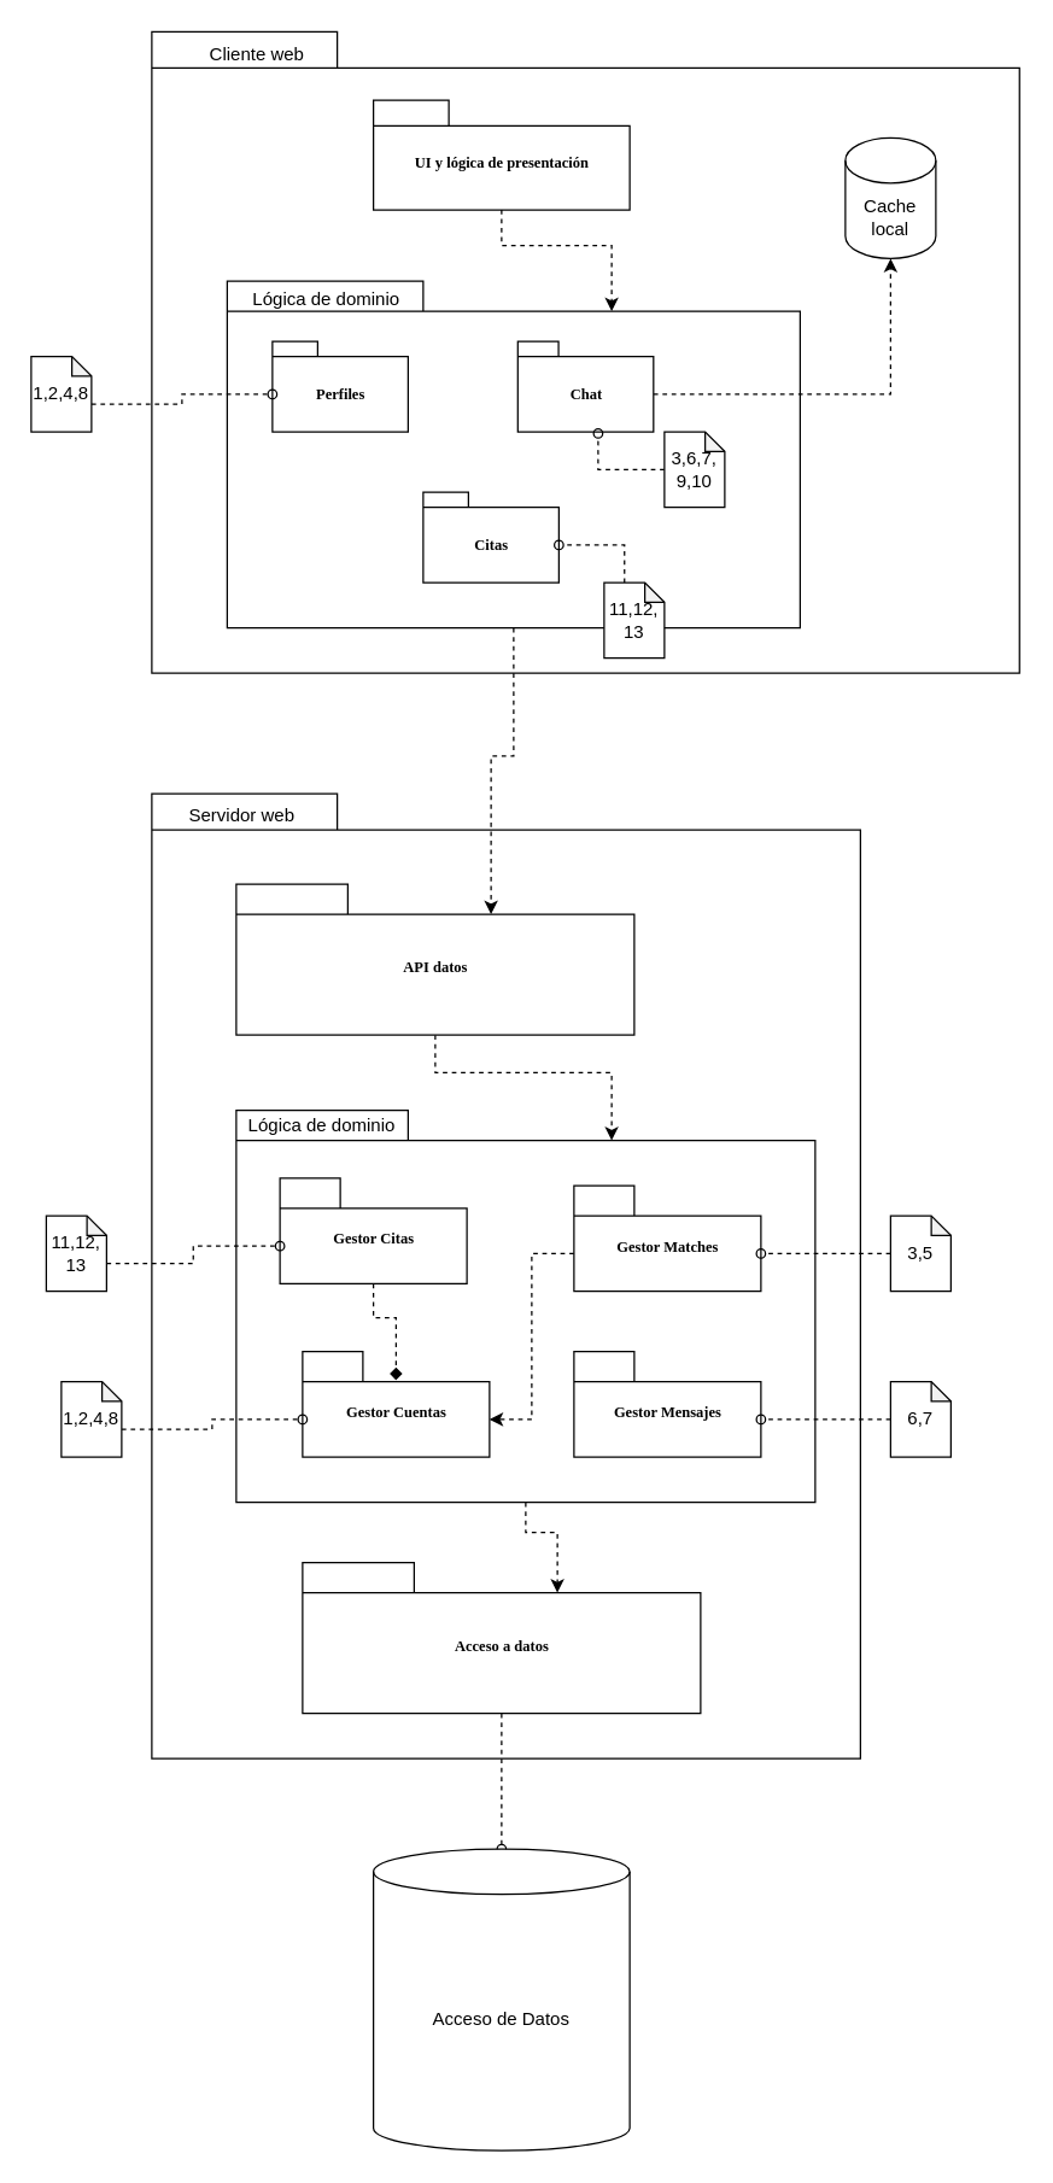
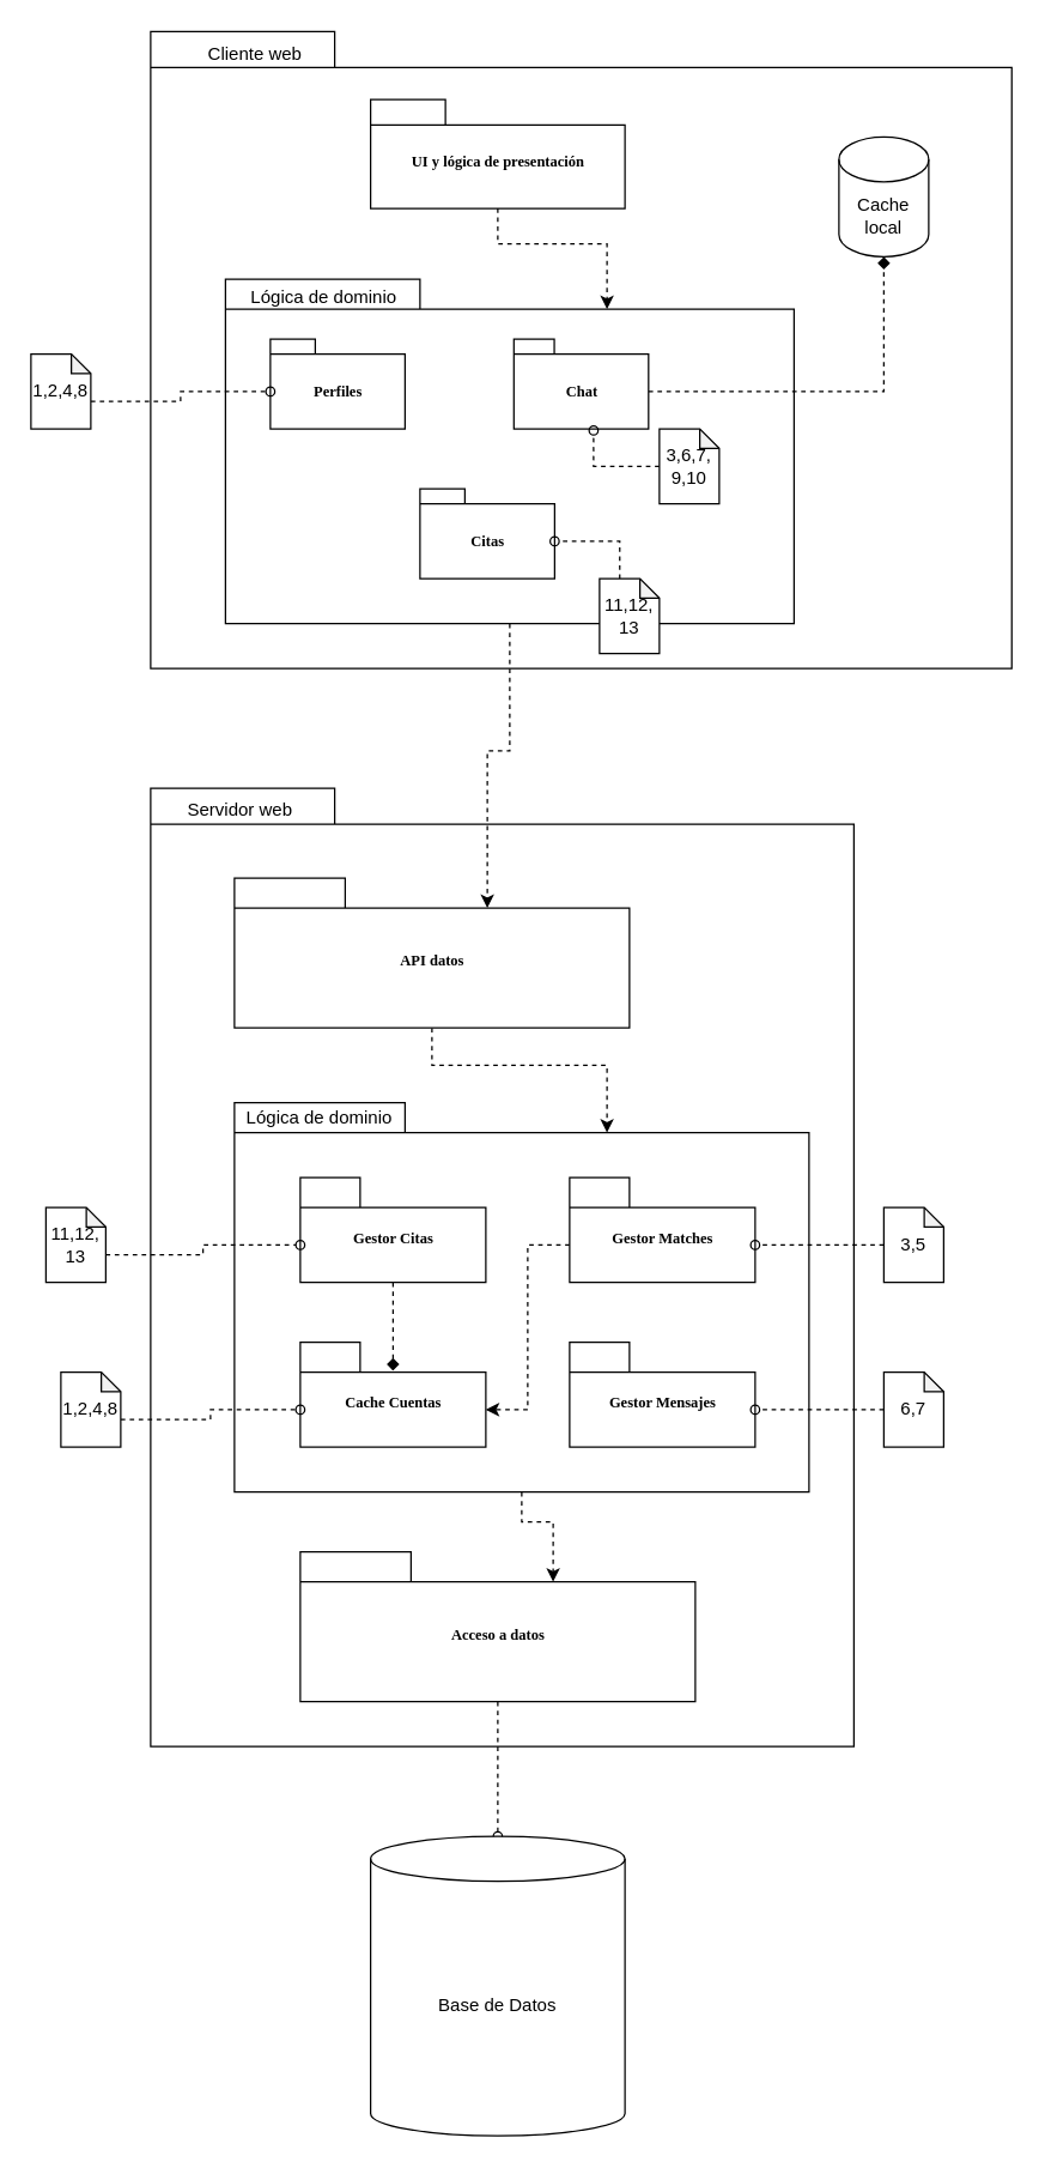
  <mxCell id="0" />
  <mxCell id="1" parent="0" />
  <mxCell id="2" value="" style="shape=folder;fontStyle=1;spacingTop=10;tabWidth=123;tabHeight=24;tabPosition=left;html=1;rounded=0;shadow=0;comic=0;labelBackgroundColor=none;strokeColor=#000000;strokeWidth=1;fillColor=#ffffff;fontFamily=Verdana;fontSize=10;fontColor=#000000;align=center;" parent="1" vertex="1"><mxGeometry x="100" y="20.5" width="575.5" height="425.5" as="geometry" /></mxCell>
  <mxCell id="3" value="" style="edgeStyle=orthogonalEdgeStyle;rounded=0;orthogonalLoop=1;jettySize=auto;html=1;exitX=0.5;exitY=1;exitDx=0;exitDy=0;exitPerimeter=0;entryX=0;entryY=0;entryDx=255;entryDy=20;entryPerimeter=0;dashed=1;" parent="1" source="4" target="9" edge="1"><mxGeometry relative="1" as="geometry" /></mxCell>
  <mxCell id="4" value="UI y lógica de presentación" style="shape=folder;fontStyle=1;spacingTop=10;tabWidth=50;tabHeight=17;tabPosition=left;html=1;rounded=0;shadow=0;comic=0;labelBackgroundColor=none;strokeColor=#000000;strokeWidth=1;fillColor=#ffffff;fontFamily=Verdana;fontSize=10;fontColor=#000000;align=center;" parent="1" vertex="1"><mxGeometry x="247" y="66" width="170" height="72.75" as="geometry" /></mxCell>
  <mxCell id="5" value="" style="shape=folder;fontStyle=1;spacingTop=10;tabWidth=123;tabHeight=24;tabPosition=left;html=1;rounded=0;shadow=0;comic=0;labelBackgroundColor=none;strokeWidth=1;fontFamily=Verdana;fontSize=10;align=center;" parent="1" vertex="1"><mxGeometry x="100" y="526" width="470" height="640" as="geometry" /></mxCell>
  <mxCell id="6" value="Cliente web" style="text;html=1;strokeColor=none;fillColor=none;align=center;verticalAlign=middle;whiteSpace=wrap;rounded=0;" parent="1" vertex="1"><mxGeometry x="130" y="20.5" width="80" height="30" as="geometry" /></mxCell>
  <mxCell id="7" value="Cache local" style="shape=cylinder3;whiteSpace=wrap;html=1;boundedLbl=1;backgroundOutline=1;size=15;" parent="1" vertex="1"><mxGeometry x="560" y="91" width="60" height="80" as="geometry" /></mxCell>
  <mxCell id="8" value="" style="edgeStyle=orthogonalEdgeStyle;rounded=0;orthogonalLoop=1;jettySize=auto;html=1;exitX=0.5;exitY=1;exitDx=0;exitDy=0;exitPerimeter=0;entryX=0;entryY=0;entryDx=169;entryDy=20;entryPerimeter=0;dashed=1;" parent="1" source="9" target="17" edge="1"><mxGeometry relative="1" as="geometry" /></mxCell>
  <mxCell id="9" value="" style="shape=folder;fontStyle=1;spacingTop=10;tabWidth=130;tabHeight=20;tabPosition=left;html=1;rounded=0;shadow=0;comic=0;labelBackgroundColor=none;strokeColor=#000000;strokeWidth=1;fillColor=#ffffff;fontFamily=Verdana;fontSize=10;fontColor=#000000;align=center;" parent="1" vertex="1"><mxGeometry x="150" y="186" width="380" height="230" as="geometry" /></mxCell>
  <mxCell id="10" value="Perfiles" style="shape=folder;fontStyle=1;spacingTop=10;tabWidth=30;tabHeight=10;tabPosition=left;html=1;rounded=0;shadow=0;comic=0;labelBackgroundColor=none;strokeColor=#000000;strokeWidth=1;fillColor=#ffffff;fontFamily=Verdana;fontSize=10;fontColor=#000000;align=center;" parent="1" vertex="1"><mxGeometry x="180" y="226" width="90" height="60" as="geometry" /></mxCell>
  <mxCell id="11" value="Lógica de dominio" style="text;html=1;strokeColor=none;fillColor=none;align=center;verticalAlign=middle;whiteSpace=wrap;rounded=0;" parent="1" vertex="1"><mxGeometry x="156" y="183" width="120" height="30" as="geometry" /></mxCell>
- <mxCell id="12" style="edgeStyle=orthogonalEdgeStyle;rounded=0;orthogonalLoop=1;jettySize=auto;html=1;exitX=0;exitY=0;exitDx=90;exitDy=35;exitPerimeter=0;dashed=1;" parent="1" source="13" target="7" edge="1"><mxGeometry relative="1" as="geometry" /></mxCell>
+ <mxCell id="12" style="edgeStyle=orthogonalEdgeStyle;rounded=0;orthogonalLoop=1;jettySize=auto;html=1;exitX=0;exitY=0;exitDx=90;exitDy=35;exitPerimeter=0;dashed=1;endArrow=diamond;" parent="1" source="13" target="7" edge="1"><mxGeometry relative="1" as="geometry" /></mxCell>
  <mxCell id="13" value="Chat" style="shape=folder;fontStyle=1;spacingTop=10;tabWidth=27;tabHeight=10;tabPosition=left;html=1;rounded=0;shadow=0;comic=0;labelBackgroundColor=none;strokeColor=#000000;strokeWidth=1;fillColor=#ffffff;fontFamily=Verdana;fontSize=10;fontColor=#000000;align=center;" parent="1" vertex="1"><mxGeometry x="342.75" y="226" width="90" height="60" as="geometry" /></mxCell>
  <mxCell id="14" value="Citas" style="shape=folder;fontStyle=1;spacingTop=10;tabWidth=30;tabHeight=10;tabPosition=left;html=1;rounded=0;shadow=0;comic=0;labelBackgroundColor=none;strokeColor=#000000;strokeWidth=1;fillColor=#ffffff;fontFamily=Verdana;fontSize=10;fontColor=#000000;align=center;" parent="1" vertex="1"><mxGeometry x="280" y="326" width="90" height="60" as="geometry" /></mxCell>
  <mxCell id="15" value="Servidor web" style="text;html=1;strokeColor=none;fillColor=none;align=center;verticalAlign=middle;whiteSpace=wrap;rounded=0;" parent="1" vertex="1"><mxGeometry x="120" y="526" width="80" height="30" as="geometry" /></mxCell>
  <mxCell id="16" style="edgeStyle=orthogonalEdgeStyle;rounded=0;orthogonalLoop=1;jettySize=auto;html=1;exitX=0.5;exitY=1;exitDx=0;exitDy=0;exitPerimeter=0;entryX=0;entryY=0;entryDx=249;entryDy=20;entryPerimeter=0;dashed=1;" parent="1" source="17" target="19" edge="1"><mxGeometry relative="1" as="geometry" /></mxCell>
  <mxCell id="17" value="API datos" style="shape=folder;fontStyle=1;spacingTop=10;tabWidth=74;tabHeight=20;tabPosition=left;html=1;rounded=0;shadow=0;comic=0;labelBackgroundColor=none;strokeColor=#000000;strokeWidth=1;fillColor=#ffffff;fontFamily=Verdana;fontSize=10;fontColor=#000000;align=center;" parent="1" vertex="1"><mxGeometry x="156" y="586" width="264" height="100" as="geometry" /></mxCell>
  <mxCell id="18" style="edgeStyle=orthogonalEdgeStyle;rounded=0;orthogonalLoop=1;jettySize=auto;html=1;exitX=0.5;exitY=1;exitDx=0;exitDy=0;exitPerimeter=0;entryX=0;entryY=0;entryDx=169;entryDy=20;entryPerimeter=0;dashed=1;" parent="1" source="19" target="28" edge="1"><mxGeometry relative="1" as="geometry" /></mxCell>
  <mxCell id="19" value="" style="shape=folder;fontStyle=1;spacingTop=10;tabWidth=114;tabHeight=20;tabPosition=left;html=1;rounded=0;shadow=0;comic=0;labelBackgroundColor=none;strokeColor=#000000;strokeWidth=1;fillColor=#ffffff;fontFamily=Verdana;fontSize=10;fontColor=#000000;align=center;" parent="1" vertex="1"><mxGeometry x="156" y="736" width="384" height="260" as="geometry" /></mxCell>
  <mxCell id="20" value="Lógica de dominio" style="text;html=1;strokeColor=none;fillColor=none;align=center;verticalAlign=middle;whiteSpace=wrap;rounded=0;" parent="1" vertex="1"><mxGeometry x="161" y="731" width="104" height="30" as="geometry" /></mxCell>
- <mxCell id="21" value="Gestor Cuentas" style="shape=folder;fontStyle=1;spacingTop=10;tabWidth=40;tabHeight=20;tabPosition=left;html=1;rounded=0;shadow=0;comic=0;labelBackgroundColor=none;strokeColor=#000000;strokeWidth=1;fillColor=#ffffff;fontFamily=Verdana;fontSize=10;fontColor=#000000;align=center;" parent="1" vertex="1"><mxGeometry x="200" y="896" width="124" height="70" as="geometry" /></mxCell>
+ <mxCell id="21" value="Cache Cuentas" style="shape=folder;fontStyle=1;spacingTop=10;tabWidth=40;tabHeight=20;tabPosition=left;html=1;rounded=0;shadow=0;comic=0;labelBackgroundColor=none;strokeColor=#000000;strokeWidth=1;fillColor=#ffffff;fontFamily=Verdana;fontSize=10;fontColor=#000000;align=center;" parent="1" vertex="1"><mxGeometry x="200" y="896" width="124" height="70" as="geometry" /></mxCell>
  <mxCell id="22" style="edgeStyle=orthogonalEdgeStyle;rounded=0;orthogonalLoop=1;jettySize=auto;html=1;exitX=0;exitY=0;exitDx=0;exitDy=45;exitPerimeter=0;entryX=0;entryY=0;entryDx=124;entryDy=45;entryPerimeter=0;dashed=1;" parent="1" source="23" target="21" edge="1"><mxGeometry relative="1" as="geometry" /></mxCell>
  <mxCell id="23" value="Gestor Matches&lt;span style=&quot;color: rgba(0 , 0 , 0 , 0) ; font-family: monospace ; font-size: 0px ; font-weight: 400&quot;&gt;%3CmxGraphModel%3E%3Croot%3E%3CmxCell%20id%3D%220%22%2F%3E%3CmxCell%20id%3D%221%22%20parent%3D%220%22%2F%3E%3CmxCell%20id%3D%222%22%20value%3D%22Gestor%20Cuentas%22%20style%3D%22shape%3Dfolder%3BfontStyle%3D1%3BspacingTop%3D10%3BtabWidth%3D40%3BtabHeight%3D20%3BtabPosition%3Dleft%3Bhtml%3D1%3Brounded%3D0%3Bshadow%3D0%3Bcomic%3D0%3BlabelBackgroundColor%3Dnone%3BstrokeColor%3D%23000000%3BstrokeWidth%3D1%3BfillColor%3D%23ffffff%3BfontFamily%3DVerdana%3BfontSize%3D10%3BfontColor%3D%23000000%3Balign%3Dcenter%3B%22%20vertex%3D%221%22%20parent%3D%221%22%3E%3CmxGeometry%20x%3D%22480%22%20y%3D%221270%22%20width%3D%22124%22%20height%3D%2270%22%20as%3D%22geometry%22%2F%3E%3C%2FmxCell%3E%3C%2Froot%3E%3C%2FmxGraphModel%3E&lt;/span&gt;" style="shape=folder;fontStyle=1;spacingTop=10;tabWidth=40;tabHeight=20;tabPosition=left;html=1;rounded=0;shadow=0;comic=0;labelBackgroundColor=none;strokeColor=#000000;strokeWidth=1;fillColor=#ffffff;fontFamily=Verdana;fontSize=10;fontColor=#000000;align=center;" parent="1" vertex="1"><mxGeometry x="380" y="786" width="124" height="70" as="geometry" /></mxCell>
  <mxCell id="24" style="edgeStyle=orthogonalEdgeStyle;rounded=0;orthogonalLoop=1;jettySize=auto;html=1;exitX=0.5;exitY=1;exitDx=0;exitDy=0;exitPerimeter=0;entryX=0.5;entryY=0.271;entryDx=0;entryDy=0;entryPerimeter=0;dashed=1;endArrow=diamond;" parent="1" source="25" target="21" edge="1"><mxGeometry relative="1" as="geometry" /></mxCell>
- <mxCell id="25" value="Gestor Citas" style="shape=folder;fontStyle=1;spacingTop=10;tabWidth=40;tabHeight=20;tabPosition=left;html=1;rounded=0;shadow=0;comic=0;labelBackgroundColor=none;strokeColor=#000000;strokeWidth=1;fillColor=#ffffff;fontFamily=Verdana;fontSize=10;fontColor=#000000;align=center;" parent="1" vertex="1"><mxGeometry x="185" y="781" width="124" height="70" as="geometry" /></mxCell>
+ <mxCell id="25" value="Gestor Citas" style="shape=folder;fontStyle=1;spacingTop=10;tabWidth=40;tabHeight=20;tabPosition=left;html=1;rounded=0;shadow=0;comic=0;labelBackgroundColor=none;strokeColor=#000000;strokeWidth=1;fillColor=#ffffff;fontFamily=Verdana;fontSize=10;fontColor=#000000;align=center;" parent="1" vertex="1"><mxGeometry x="200" y="786" width="124" height="70" as="geometry" /></mxCell>
  <mxCell id="26" value="Gestor Mensajes" style="shape=folder;fontStyle=1;spacingTop=10;tabWidth=40;tabHeight=20;tabPosition=left;html=1;rounded=0;shadow=0;comic=0;labelBackgroundColor=none;strokeColor=#000000;strokeWidth=1;fillColor=#ffffff;fontFamily=Verdana;fontSize=10;fontColor=#000000;align=center;" parent="1" vertex="1"><mxGeometry x="380" y="896" width="124" height="70" as="geometry" /></mxCell>
  <mxCell id="27" style="edgeStyle=orthogonalEdgeStyle;rounded=0;orthogonalLoop=1;jettySize=auto;html=1;exitX=0.5;exitY=1;exitDx=0;exitDy=0;exitPerimeter=0;entryX=0.5;entryY=0;entryDx=0;entryDy=0;entryPerimeter=0;dashed=1;endArrow=oval;endFill=0;" parent="1" source="28" target="29" edge="1"><mxGeometry relative="1" as="geometry" /></mxCell>
  <mxCell id="28" value="Acceso a datos" style="shape=folder;fontStyle=1;spacingTop=10;tabWidth=74;tabHeight=20;tabPosition=left;html=1;rounded=0;shadow=0;comic=0;labelBackgroundColor=none;strokeColor=#000000;strokeWidth=1;fillColor=#ffffff;fontFamily=Verdana;fontSize=10;fontColor=#000000;align=center;" parent="1" vertex="1"><mxGeometry x="200" y="1036" width="264" height="100" as="geometry" /></mxCell>
- <mxCell id="29" value="Acceso de Datos" style="shape=cylinder3;whiteSpace=wrap;html=1;boundedLbl=1;backgroundOutline=1;size=15;" parent="1" vertex="1"><mxGeometry x="247" y="1226" width="170" height="200" as="geometry" /></mxCell>
+ <mxCell id="29" value="Base de Datos" style="shape=cylinder3;whiteSpace=wrap;html=1;boundedLbl=1;backgroundOutline=1;size=15;" parent="1" vertex="1"><mxGeometry x="247" y="1226" width="170" height="200" as="geometry" /></mxCell>
  <mxCell id="30" style="edgeStyle=orthogonalEdgeStyle;rounded=0;orthogonalLoop=1;jettySize=auto;html=1;exitX=0;exitY=0;exitDx=40;exitDy=31.5;exitPerimeter=0;entryX=0;entryY=0;entryDx=0;entryDy=45;entryPerimeter=0;dashed=1;endArrow=oval;endFill=0;" parent="1" source="31" target="21" edge="1"><mxGeometry relative="1" as="geometry" /></mxCell>
  <mxCell id="31" value="1,2,4,8" style="shape=note;whiteSpace=wrap;html=1;backgroundOutline=1;darkOpacity=0.05;size=13;" parent="1" vertex="1"><mxGeometry x="40" y="916" width="40" height="50" as="geometry" /></mxCell>
  <mxCell id="32" style="edgeStyle=orthogonalEdgeStyle;rounded=0;orthogonalLoop=1;jettySize=auto;html=1;exitX=0;exitY=0;exitDx=40;exitDy=31.5;exitPerimeter=0;entryX=0;entryY=0;entryDx=0;entryDy=35;entryPerimeter=0;dashed=1;endArrow=oval;endFill=0;" parent="1" source="33" target="10" edge="1"><mxGeometry relative="1" as="geometry" /></mxCell>
  <mxCell id="33" value="1,2,4,8" style="shape=note;whiteSpace=wrap;html=1;backgroundOutline=1;darkOpacity=0.05;size=13;" parent="1" vertex="1"><mxGeometry x="20" y="236" width="40" height="50" as="geometry" /></mxCell>
  <mxCell id="34" style="edgeStyle=orthogonalEdgeStyle;rounded=0;orthogonalLoop=1;jettySize=auto;html=1;exitX=0;exitY=0;exitDx=40;exitDy=31.5;exitPerimeter=0;entryX=0;entryY=0;entryDx=0;entryDy=45;entryPerimeter=0;dashed=1;endArrow=oval;endFill=0;" parent="1" source="35" target="25" edge="1"><mxGeometry relative="1" as="geometry" /></mxCell>
  <mxCell id="35" value="11,12,&lt;br&gt;13" style="shape=note;whiteSpace=wrap;html=1;backgroundOutline=1;darkOpacity=0.05;size=13;" parent="1" vertex="1"><mxGeometry x="30" y="806" width="40" height="50" as="geometry" /></mxCell>
  <mxCell id="36" style="edgeStyle=orthogonalEdgeStyle;rounded=0;orthogonalLoop=1;jettySize=auto;html=1;exitX=0;exitY=0.5;exitDx=0;exitDy=0;exitPerimeter=0;entryX=0;entryY=0;entryDx=124;entryDy=45;entryPerimeter=0;dashed=1;endArrow=oval;endFill=0;" parent="1" source="37" target="23" edge="1"><mxGeometry relative="1" as="geometry" /></mxCell>
  <mxCell id="37" value="3,5" style="shape=note;whiteSpace=wrap;html=1;backgroundOutline=1;darkOpacity=0.05;size=13;" parent="1" vertex="1"><mxGeometry x="590" y="806" width="40" height="50" as="geometry" /></mxCell>
  <mxCell id="38" style="edgeStyle=orthogonalEdgeStyle;rounded=0;orthogonalLoop=1;jettySize=auto;html=1;exitX=0;exitY=0.5;exitDx=0;exitDy=0;exitPerimeter=0;entryX=0;entryY=0;entryDx=124;entryDy=45;entryPerimeter=0;dashed=1;endArrow=oval;endFill=0;" parent="1" source="39" target="26" edge="1"><mxGeometry relative="1" as="geometry" /></mxCell>
  <mxCell id="39" value="6,7" style="shape=note;whiteSpace=wrap;html=1;backgroundOutline=1;darkOpacity=0.05;size=13;" parent="1" vertex="1"><mxGeometry x="590" y="916" width="40" height="50" as="geometry" /></mxCell>
  <mxCell id="40" style="edgeStyle=orthogonalEdgeStyle;rounded=0;orthogonalLoop=1;jettySize=auto;html=1;exitX=0;exitY=0;exitDx=13.5;exitDy=0;exitPerimeter=0;entryX=0;entryY=0;entryDx=90;entryDy=35;entryPerimeter=0;dashed=1;endArrow=oval;endFill=0;" parent="1" source="41" target="14" edge="1"><mxGeometry relative="1" as="geometry" /></mxCell>
  <mxCell id="41" value="11,12,&lt;br&gt;13" style="shape=note;whiteSpace=wrap;html=1;backgroundOutline=1;darkOpacity=0.05;size=13;" parent="1" vertex="1"><mxGeometry x="400" y="386" width="40" height="50" as="geometry" /></mxCell>
  <mxCell id="42" style="edgeStyle=orthogonalEdgeStyle;rounded=0;orthogonalLoop=1;jettySize=auto;html=1;exitX=0;exitY=0.5;exitDx=0;exitDy=0;exitPerimeter=0;entryX=0.592;entryY=1.017;entryDx=0;entryDy=0;entryPerimeter=0;dashed=1;endArrow=oval;endFill=0;" parent="1" source="43" target="13" edge="1"><mxGeometry relative="1" as="geometry" /></mxCell>
  <mxCell id="43" value="3,6,7,&lt;br&gt;9,10" style="shape=note;whiteSpace=wrap;html=1;backgroundOutline=1;darkOpacity=0.05;size=13;" parent="1" vertex="1"><mxGeometry x="440" y="286" width="40" height="50" as="geometry" /></mxCell>
